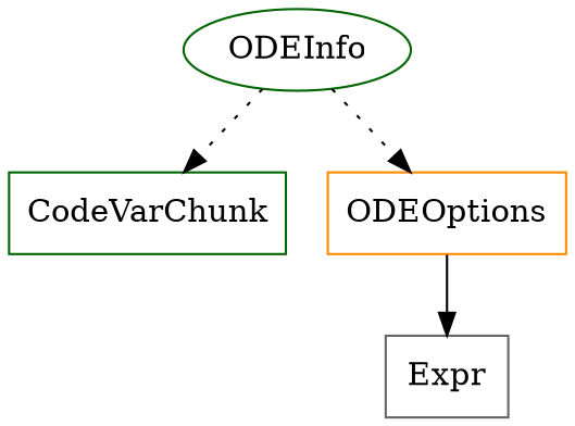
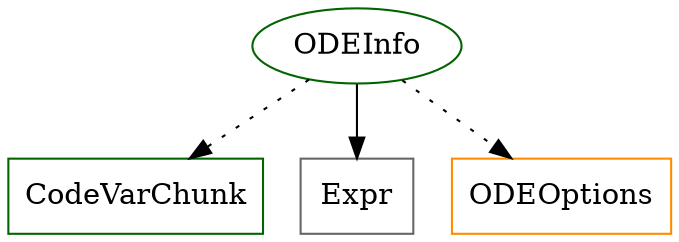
  digraph {
    node [color=darkgreen shape=box]
    edge [style=dotted]
    n1 [label=ODEInfo shape=ellipse]
    CodeVarChunk
    Expr [color=gray40]
    ODEOptions [color=darkorange]
    n1 -> CodeVarChunk
-   ODEOptions -> Expr [style=solid]
+   n1 -> Expr [style=solid]
    n1 -> ODEOptions
  }
